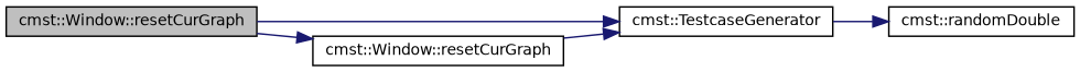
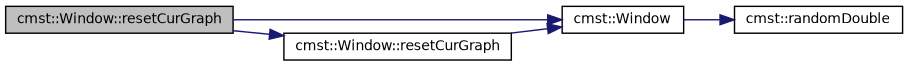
  digraph {
    rankdir=LR
    node [color=black fillcolor=white fontname=Helvetica fontsize=10 shape=record style=filled]
    edge [color=midnightblue fontname=Helvetica fontsize=10 labelfontname=Helvetica labelfontsize=10 style=solid]
    n1 [fillcolor=grey75 fontcolor=black height=0.2 label="cmst::Window::resetCurGraph" width=0.4]
-   n2 [height=0.2 label="cmst::TestcaseGenerator" width=0.4]
+   n2 [height=0.2 label="cmst::Window" width=0.4]
    n3 [height=0.2 label="cmst::Window::resetCurGraph" width=0.4]
    n4 [height=0.2 label="cmst::randomDouble" width=0.4]
    n1 -> n2
    n1 -> n3
    n2 -> n4
    n3 -> n2
  }
